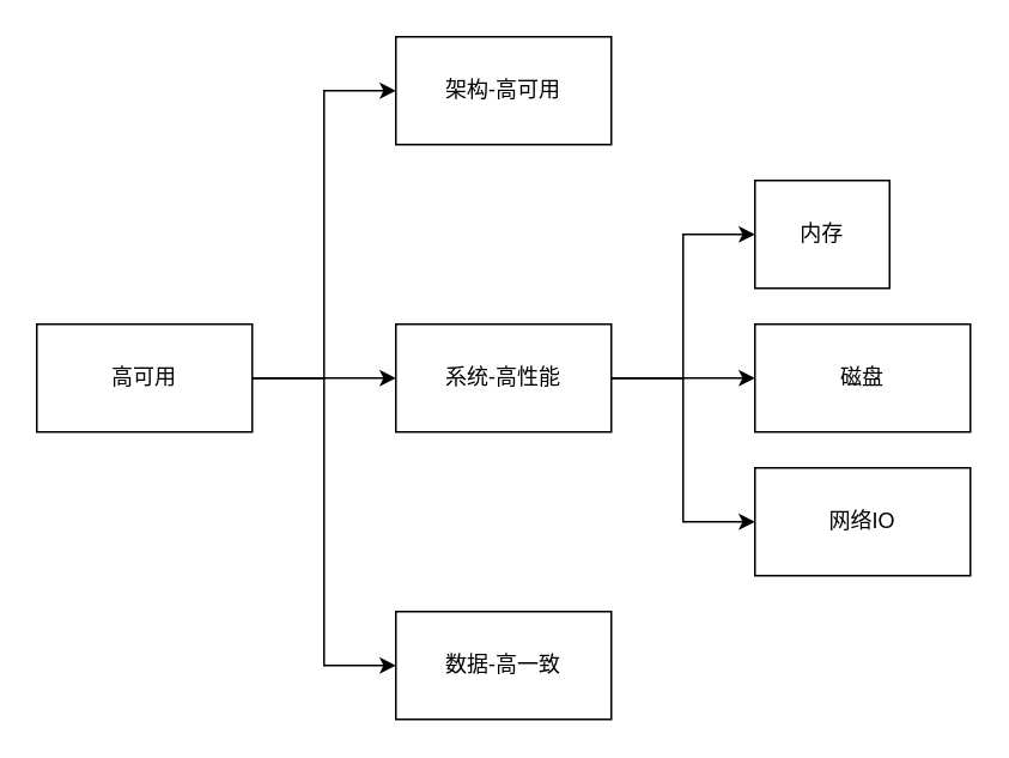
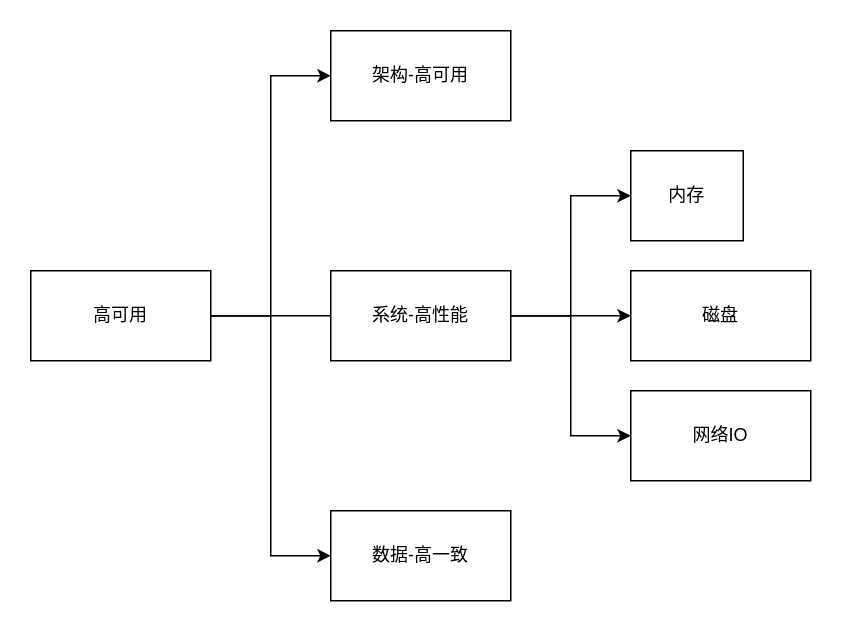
  <mxCell id="0" />
  <mxCell id="1" parent="0" />
  <mxCell id="2" value="" style="edgeStyle=orthogonalEdgeStyle;rounded=0;orthogonalLoop=1;jettySize=auto;html=1;entryX=0;entryY=0.5;entryDx=0;entryDy=0;" parent="1" source="5" target="6" edge="1"><mxGeometry relative="1" as="geometry" /></mxCell>
- <mxCell id="3" style="edgeStyle=orthogonalEdgeStyle;rounded=0;orthogonalLoop=1;jettySize=auto;html=1;entryX=0;entryY=0.5;entryDx=0;entryDy=0;" parent="1" source="5" target="11" edge="1"><mxGeometry relative="1" as="geometry" /></mxCell>
+ <mxCell id="3" style="edgeStyle=orthogonalEdgeStyle;rounded=0;orthogonalLoop=1;jettySize=auto;html=1;entryX=0;entryY=0.5;entryDx=0;entryDy=0;endArrow=none;" parent="1" source="5" target="11" edge="1"><mxGeometry relative="1" as="geometry" /></mxCell>
  <mxCell id="4" style="edgeStyle=orthogonalEdgeStyle;rounded=0;orthogonalLoop=1;jettySize=auto;html=1;entryX=0;entryY=0.5;entryDx=0;entryDy=0;" parent="1" source="5" target="7" edge="1"><mxGeometry relative="1" as="geometry" /></mxCell>
  <mxCell id="5" value="高可用" style="rounded=0;whiteSpace=wrap;html=1;" parent="1" vertex="1"><mxGeometry x="20" y="180" width="120" height="60" as="geometry" /></mxCell>
  <mxCell id="6" value="架构-高可用" style="rounded=0;whiteSpace=wrap;html=1;" parent="1" vertex="1"><mxGeometry x="220" y="20" width="120" height="60" as="geometry" /></mxCell>
  <mxCell id="7" value="数据-高一致" style="rounded=0;whiteSpace=wrap;html=1;" parent="1" vertex="1"><mxGeometry x="220" y="340" width="120" height="60" as="geometry" /></mxCell>
  <mxCell id="8" value="" style="edgeStyle=orthogonalEdgeStyle;rounded=0;orthogonalLoop=1;jettySize=auto;html=1;entryX=0;entryY=0.5;entryDx=0;entryDy=0;" parent="1" source="11" target="12" edge="1"><mxGeometry relative="1" as="geometry" /></mxCell>
  <mxCell id="9" style="edgeStyle=orthogonalEdgeStyle;rounded=0;orthogonalLoop=1;jettySize=auto;html=1;entryX=0;entryY=0.5;entryDx=0;entryDy=0;" parent="1" source="11" target="13" edge="1"><mxGeometry relative="1" as="geometry" /></mxCell>
  <mxCell id="10" style="edgeStyle=orthogonalEdgeStyle;rounded=0;orthogonalLoop=1;jettySize=auto;html=1;entryX=0;entryY=0.5;entryDx=0;entryDy=0;" parent="1" source="11" target="14" edge="1"><mxGeometry relative="1" as="geometry" /></mxCell>
  <mxCell id="11" value="系统-高性能" style="rounded=0;whiteSpace=wrap;html=1;" parent="1" vertex="1"><mxGeometry x="220" y="180" width="120" height="60" as="geometry" /></mxCell>
  <mxCell id="12" value="磁盘" style="rounded=0;whiteSpace=wrap;html=1;" parent="1" vertex="1"><mxGeometry x="420" y="180" width="120" height="60" as="geometry" /></mxCell>
  <mxCell id="13" value="网络IO" style="rounded=0;whiteSpace=wrap;html=1;" parent="1" vertex="1"><mxGeometry x="420" y="260" width="120" height="60" as="geometry" /></mxCell>
  <mxCell id="14" value="内存" style="rounded=0;whiteSpace=wrap;html=1;" parent="1" vertex="1"><mxGeometry x="420" y="100" width="75" height="60" as="geometry" /></mxCell>
